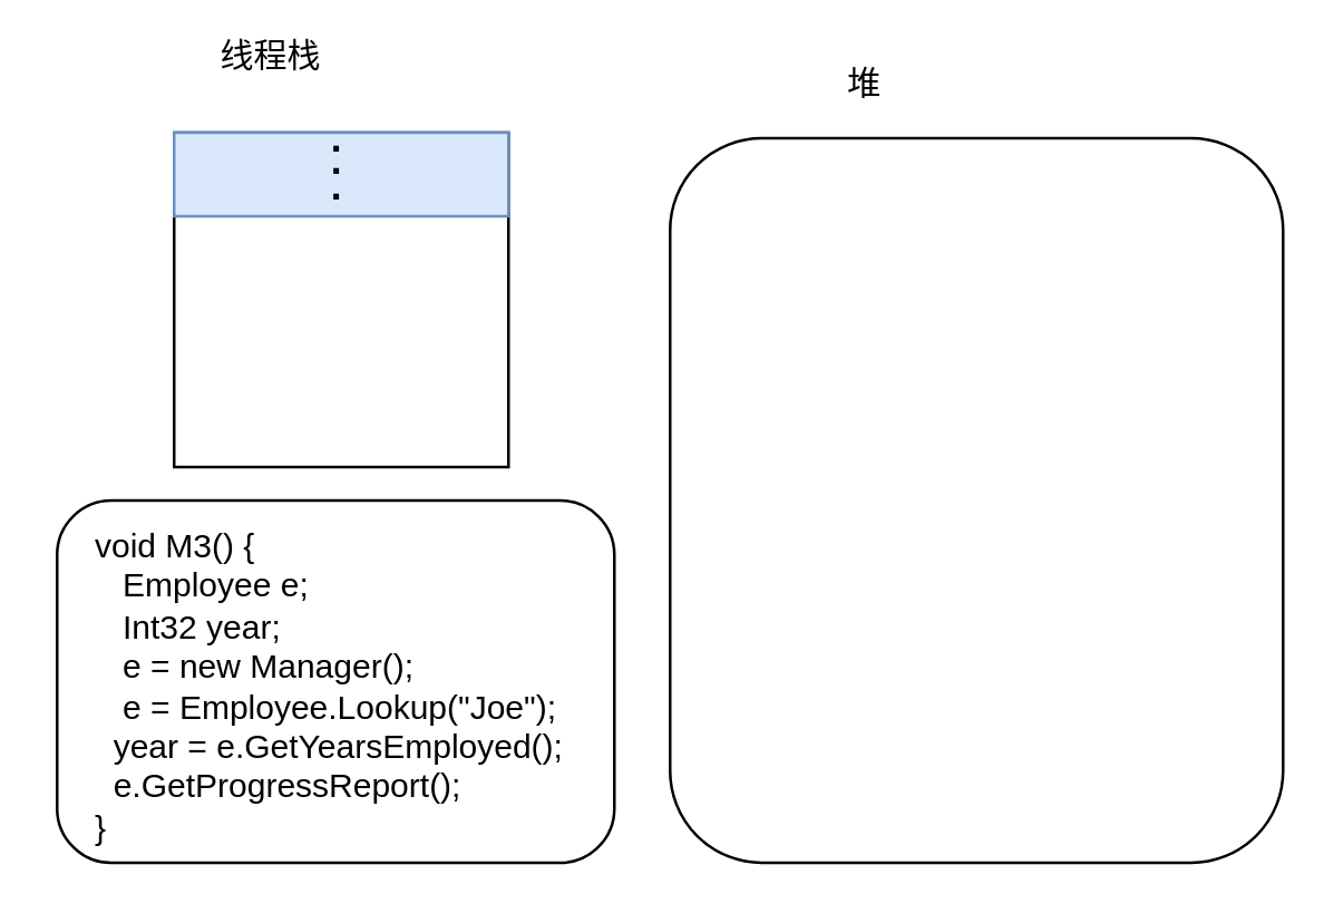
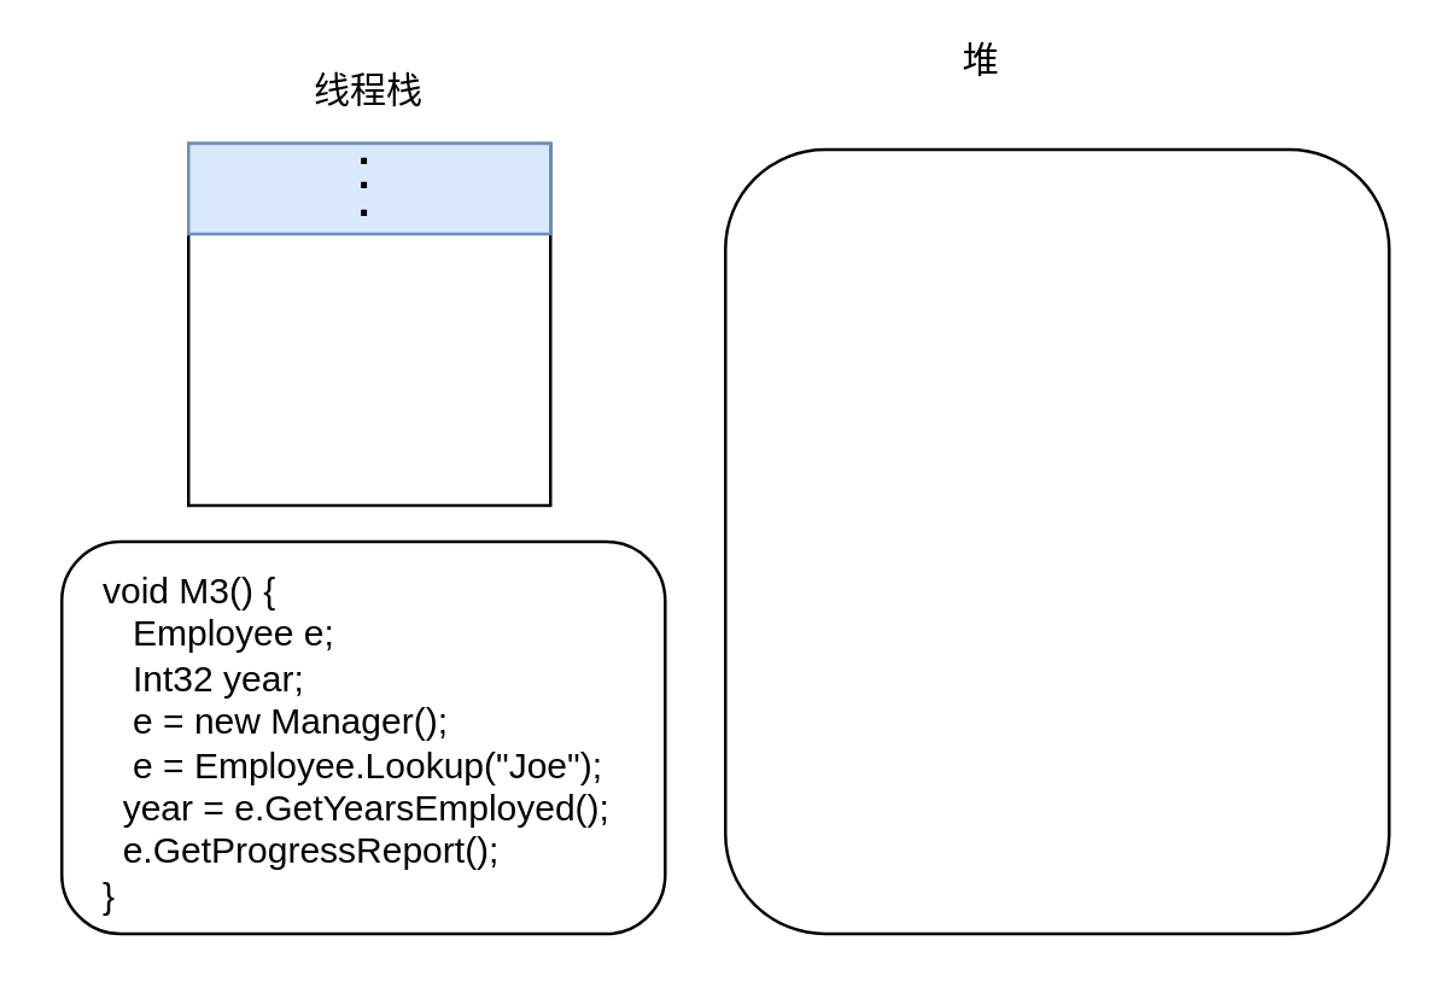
  <mxCell id="0" />
  <mxCell id="1" parent="0" />
  <mxCell id="2" value="" style="rounded=0;whiteSpace=wrap;html=1;" vertex="1" parent="1"><mxGeometry x="62" y="47" width="120" height="120" as="geometry" /></mxCell>
  <mxCell id="3" value="" style="rounded=1;whiteSpace=wrap;html=1;" vertex="1" parent="1"><mxGeometry x="20" y="179" width="200" height="130" as="geometry" /></mxCell>
  <mxCell id="4" value="void M3() {&lt;br&gt;&amp;nbsp; &amp;nbsp;Employee e;&lt;br&gt;&amp;nbsp; &amp;nbsp;Int32 year;&lt;br&gt;&amp;nbsp; &amp;nbsp;e = new Manager();&lt;br&gt;&amp;nbsp; &amp;nbsp;e = Employee.Lookup(&quot;Joe&quot;);&lt;br&gt;&amp;nbsp; year = e.GetYearsEmployed();&lt;br&gt;&amp;nbsp; e.GetProgressReport();&lt;br&gt;}" style="text;html=1;strokeColor=none;fillColor=none;align=left;verticalAlign=top;whiteSpace=wrap;rounded=0;" vertex="1" parent="1"><mxGeometry x="32" y="182" width="180" height="120" as="geometry" /></mxCell>
  <mxCell id="5" value="" style="rounded=1;whiteSpace=wrap;html=1;" vertex="1" parent="1"><mxGeometry x="240" y="49" width="220" height="260" as="geometry" /></mxCell>
  <mxCell id="6" value="" style="rounded=0;whiteSpace=wrap;html=1;fillColor=#dae8fc;strokeColor=#6c8ebf;" vertex="1" parent="1"><mxGeometry x="62" y="47" width="120" height="30" as="geometry" /></mxCell>
  <mxCell id="7" value="" style="group" vertex="1" connectable="0" parent="1"><mxGeometry x="101" y="43" width="40" height="37" as="geometry" /></mxCell>
  <mxCell id="8" value="&lt;b&gt;&lt;font style=&quot;font-size: 14px&quot;&gt;·&lt;/font&gt;&lt;/b&gt;" style="text;html=1;strokeColor=none;fillColor=none;align=center;verticalAlign=middle;whiteSpace=wrap;rounded=0;" vertex="1" parent="7"><mxGeometry width="40" height="20" as="geometry" /></mxCell>
  <mxCell id="9" value="&lt;b&gt;&lt;font style=&quot;font-size: 14px&quot;&gt;·&lt;/font&gt;&lt;/b&gt;" style="text;html=1;strokeColor=none;fillColor=none;align=center;verticalAlign=middle;whiteSpace=wrap;rounded=0;" vertex="1" parent="7"><mxGeometry y="8" width="40" height="20" as="geometry" /></mxCell>
  <mxCell id="10" value="&lt;b&gt;&lt;font style=&quot;font-size: 14px&quot;&gt;·&lt;/font&gt;&lt;/b&gt;" style="text;html=1;strokeColor=none;fillColor=none;align=center;verticalAlign=middle;whiteSpace=wrap;rounded=0;" vertex="1" parent="7"><mxGeometry y="17" width="40" height="20" as="geometry" /></mxCell>
- <mxCell id="11" value="线程栈" style="text;html=1;strokeColor=none;fillColor=none;align=center;verticalAlign=middle;whiteSpace=wrap;rounded=0;" vertex="1" parent="1"><mxGeometry x="77" y="10" width="40" height="20" as="geometry" /></mxCell>
- <mxCell id="12" value="堆" style="text;html=1;strokeColor=none;fillColor=none;align=center;verticalAlign=middle;whiteSpace=wrap;rounded=0;" vertex="1" parent="1"><mxGeometry x="290" y="20" width="40" height="20" as="geometry" /></mxCell>
+ <mxCell id="11" value="线程栈" style="text;html=1;strokeColor=none;fillColor=none;align=center;verticalAlign=middle;whiteSpace=wrap;rounded=0;" vertex="1" parent="1"><mxGeometry x="102" y="20" width="40" height="20" as="geometry" /></mxCell>
+ <mxCell id="12" value="堆" style="text;html=1;strokeColor=none;fillColor=none;align=center;verticalAlign=middle;whiteSpace=wrap;rounded=0;" vertex="1" parent="1"><mxGeometry x="305" y="10" width="40" height="20" as="geometry" /></mxCell>
